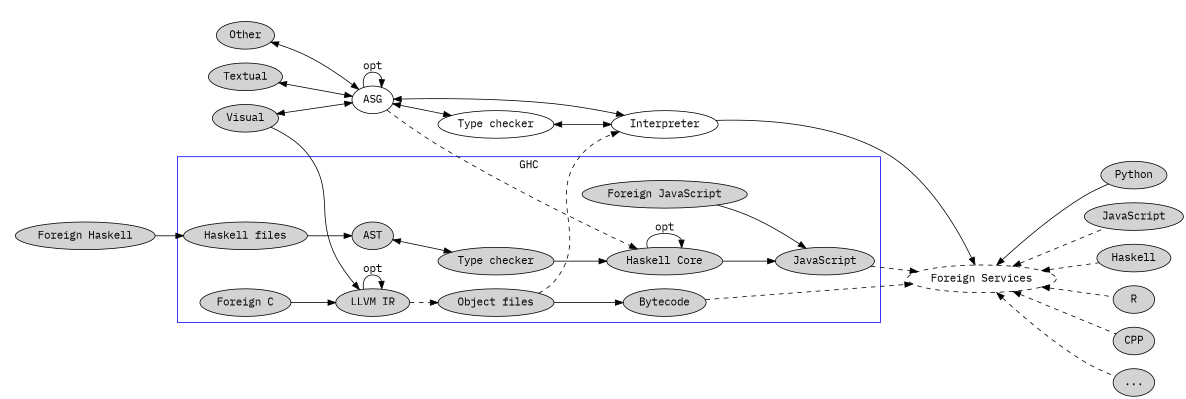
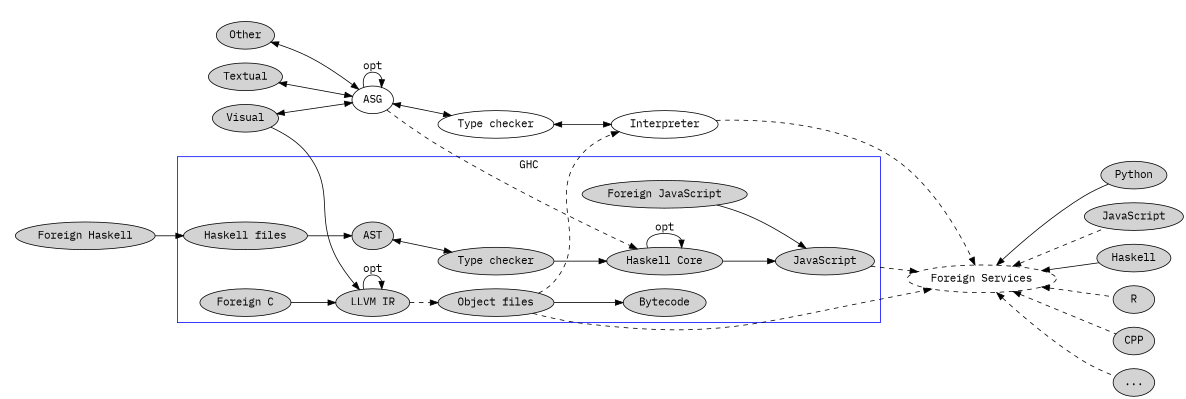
  strict digraph {
    fontname="IBM Plex Mono"
    rankdir=LR
    node [fontname="IBM Plex Mono" style=filled]
    edge [fontname="IBM Plex Mono"]
    Textual
    Visual
    Other
    n4 [label=ASG style=""]
    n5 [label="Type checker" style=""]
    Interpreter [style=""]
    n7 [label="Haskell Core"]
    n8 [label="LLVM IR"]
    n9 [label=JavaScript]
    n10 [label="Object files"]
    n11 [label=Bytecode]
    n12 [label="Foreign C"]
    n13 [label="Haskell files"]
    n14 [label=AST]
    n15 [label="Type checker"]
    n16 [label="Foreign JavaScript"]
    n17 [label="Foreign Haskell"]
    n18 [label="Foreign Services" style=dashed]
    n19 [label=Python]
    n20 [label=JavaScript]
    n21 [label=Haskell]
    R
    CPP
    n24 [label="..."]
    subgraph cluster_1 {
      color=white
      n4
      n5
      Interpreter
      subgraph cluster_2 {
        color=white
        style=invis
        Textual
        Visual
        Other
      }
    }
    subgraph cluster_3 {
      color=white
      n17
      subgraph cluster_4 {
        color=blue
        label=GHC
        n7
        n8
        n9
        n10
        n11
        n12
        n13
        n14
        n15
        n16
      }
    }
    Textual -> n4 [dir=both]
    Visual -> n4 [dir=both]
    Visual -> n8
    Other -> n4 [dir=both]
    n4 -> n4 [label=opt]
    n4 -> n5 [dir=both]
-   n4 -> Interpreter [dir=both]
    n4 -> n7 [style=dashed]
    n5 -> Interpreter [dir=both]
-   Interpreter -> n18 [style=solid]
+   Interpreter -> n18 [style=dashed]
    n7 -> n7 [label=opt]
    n7 -> n9
    n8 -> n8 [label=opt]
    n8 -> n10 [style=dashed]
    n9 -> n18 [style=dashed]
    n10 -> Interpreter [style=dashed]
    n10 -> n11
-   n11 -> n18 [style=dashed]
+   n10 -> n18 [style=dashed]
    n12 -> n8
    n13 -> n14
    n14 -> n15 [dir=both]
    n15 -> n7
    n16 -> n9
    n17 -> n13
    n18 -> n19 [dir=back style=solid]
    n18 -> n20 [dir=back style=dashed]
-   n18 -> n21 [dir=back style=dashed]
+   n18 -> n21 [dir=back style=solid]
    n18 -> R [dir=back style=dashed]
    n18 -> CPP [dir=back style=dashed]
    n18 -> n24 [dir=back style=dashed]
  }
